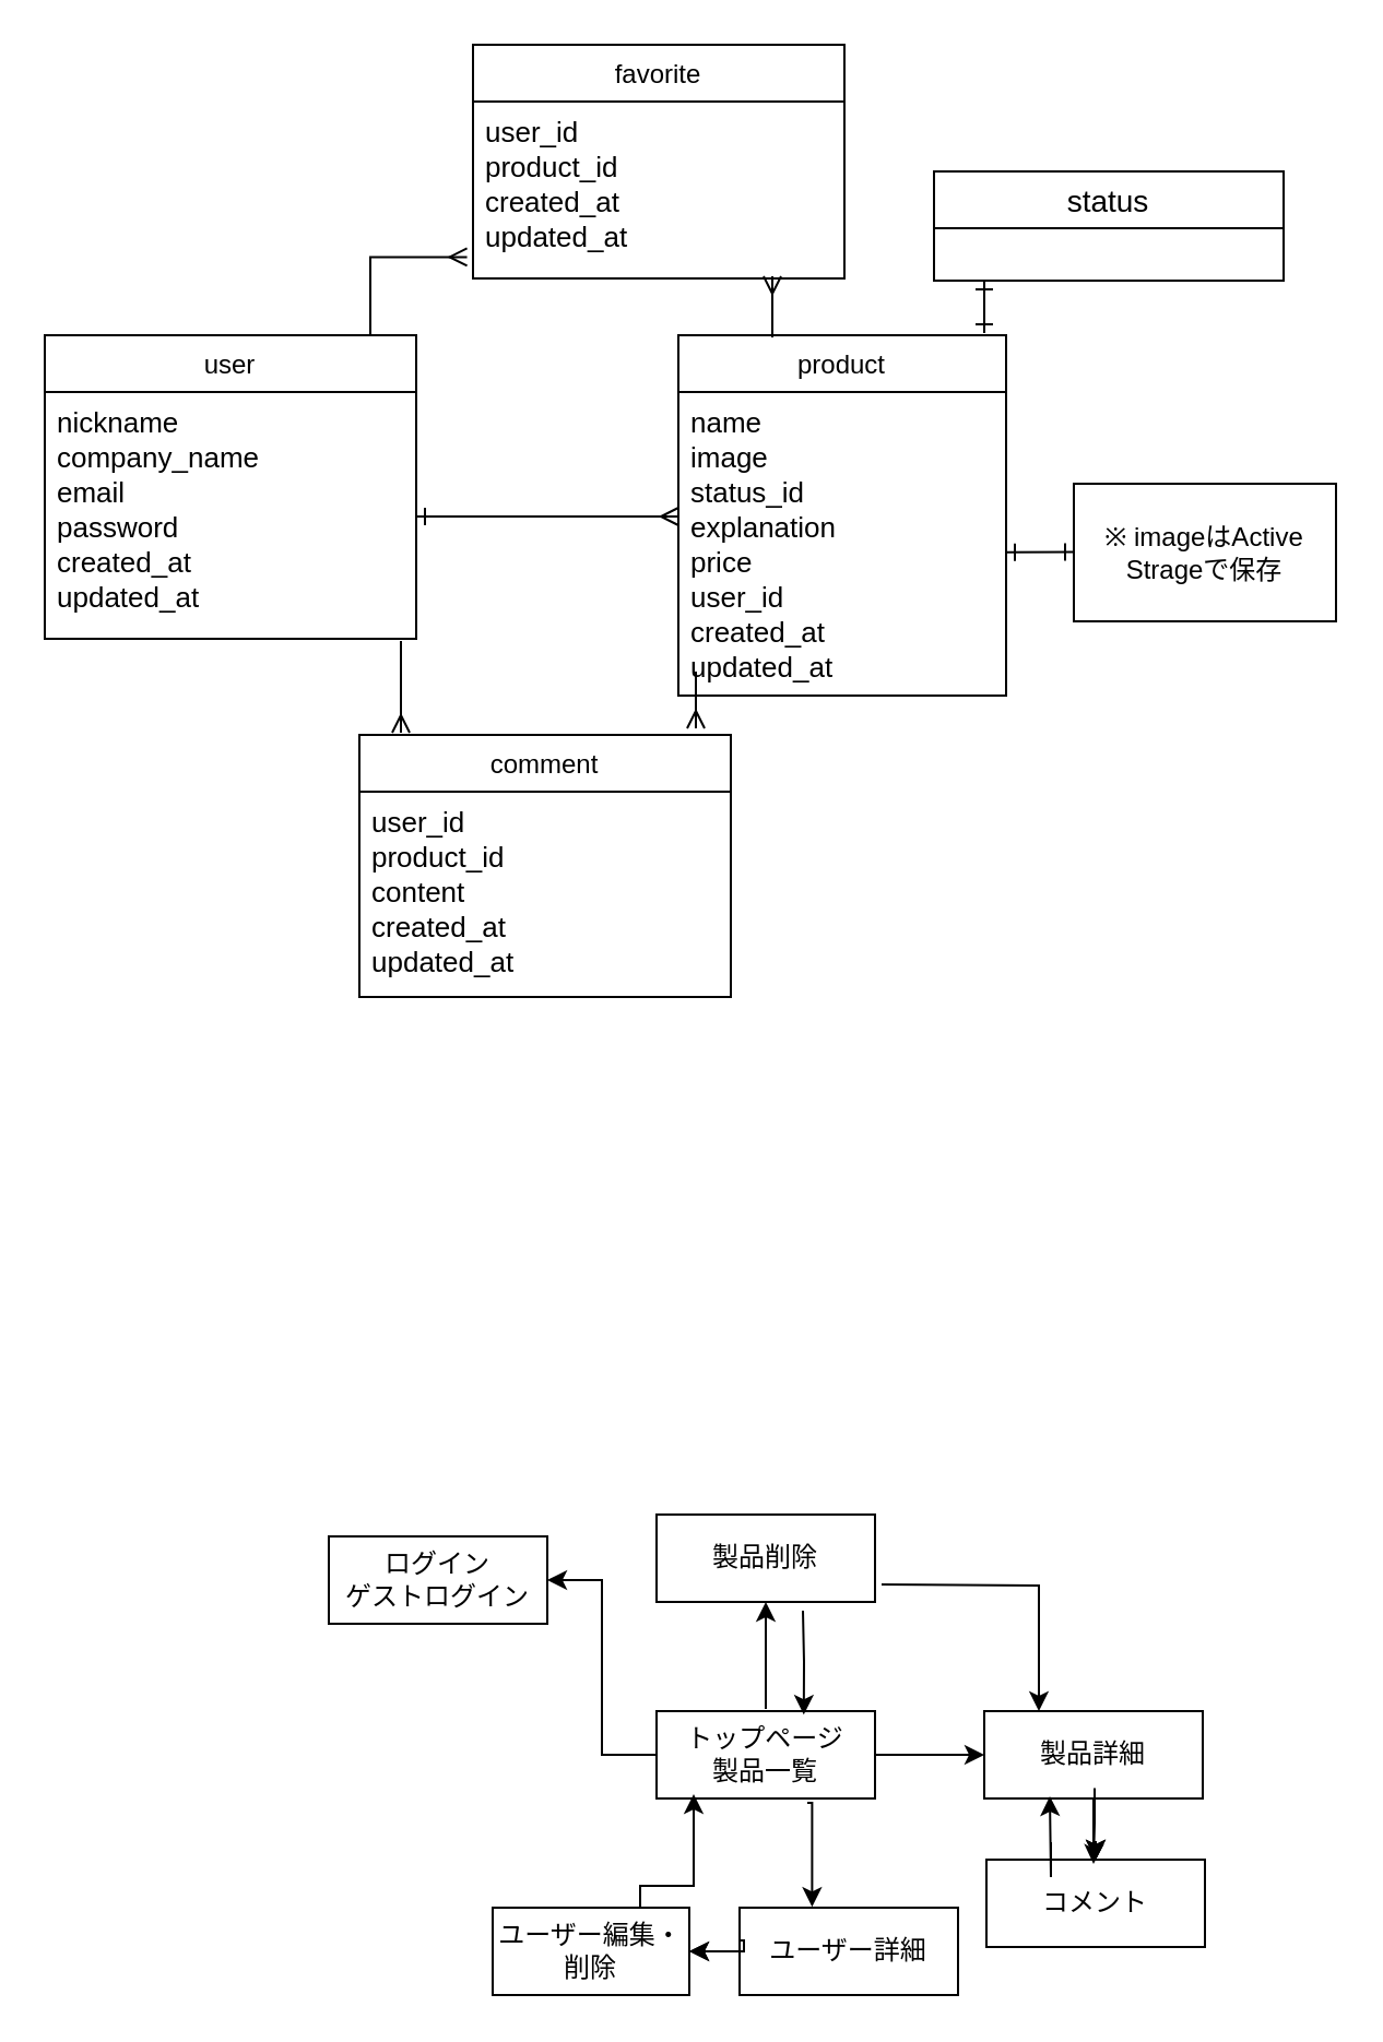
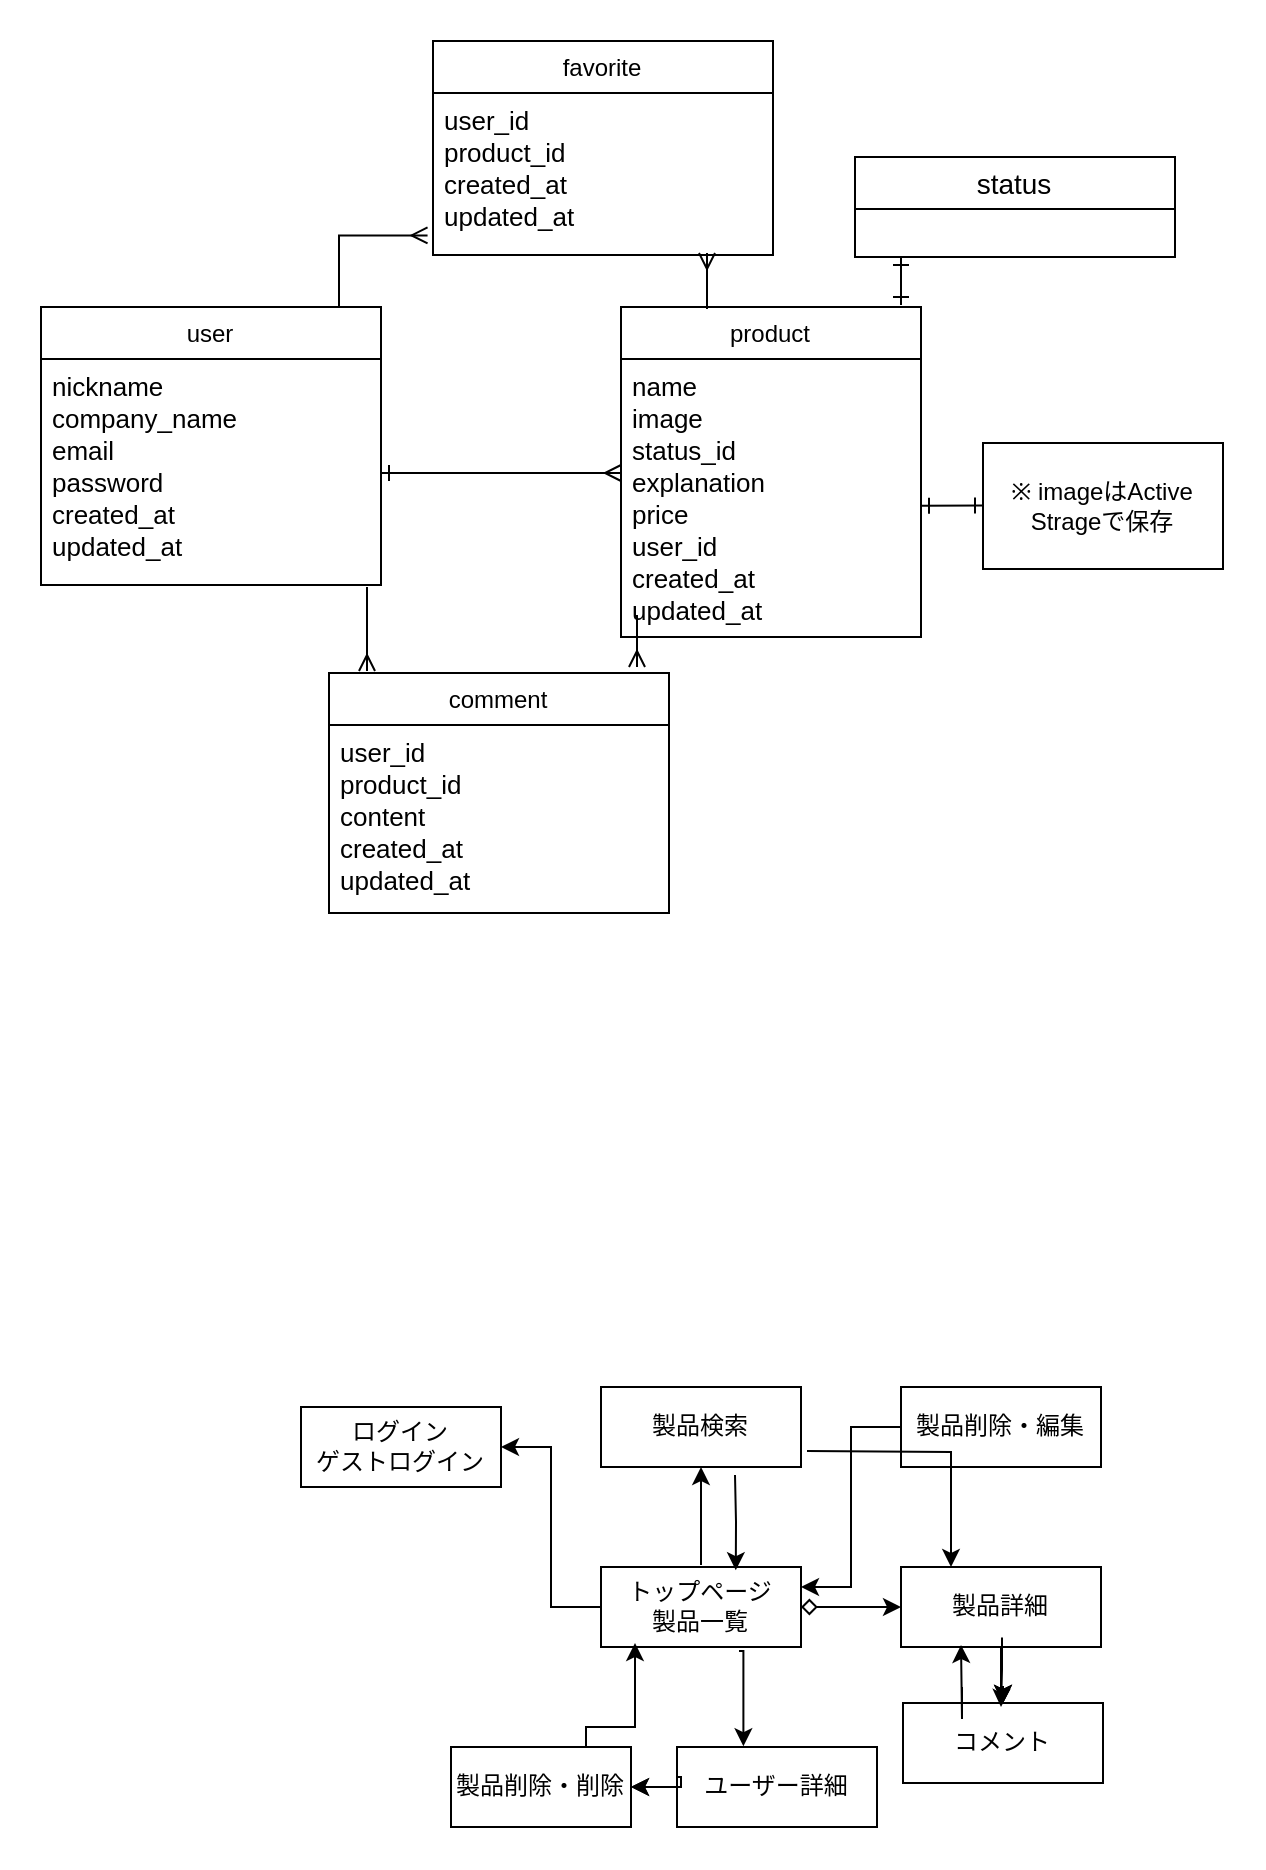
  <mxCell id="0" />
  <mxCell id="1" parent="0" />
  <mxCell id="2" style="edgeStyle=orthogonalEdgeStyle;rounded=0;orthogonalLoop=1;jettySize=auto;html=1;exitX=0;exitY=0.5;exitDx=0;exitDy=0;entryX=1;entryY=0.5;entryDx=0;entryDy=0;startArrow=none;startFill=0;endArrow=classic;endFill=1;" edge="1" parent="1" source="3" target="12"><mxGeometry relative="1" as="geometry" /></mxCell>
  <mxCell id="3" value="トップページ&lt;br&gt;製品一覧" style="whiteSpace=wrap;html=1;align=center;" vertex="1" parent="1"><mxGeometry x="300" y="783" width="100" height="40" as="geometry" /></mxCell>
  <mxCell id="4" style="edgeStyle=orthogonalEdgeStyle;rounded=0;orthogonalLoop=1;jettySize=auto;html=1;exitX=0.5;exitY=1;exitDx=0;exitDy=0;endArrow=none;endFill=0;strokeWidth=1;targetPerimeterSpacing=1;sourcePerimeterSpacing=1;startArrow=classic;startFill=1;" edge="1" parent="1" source="5" target="3"><mxGeometry relative="1" as="geometry" /></mxCell>
- <mxCell id="5" value="製品削除" style="whiteSpace=wrap;html=1;align=center;" vertex="1" parent="1"><mxGeometry x="300" y="693" width="100" height="40" as="geometry" /></mxCell>
- <mxCell id="7" style="edgeStyle=orthogonalEdgeStyle;rounded=0;orthogonalLoop=1;jettySize=auto;html=1;exitX=0;exitY=0.5;exitDx=0;exitDy=0;entryX=1;entryY=0.5;entryDx=0;entryDy=0;startArrow=classic;startFill=1;endArrow=none;endFill=0;" edge="1" parent="1" source="11" target="3"><mxGeometry relative="1" as="geometry" /></mxCell>
+ <mxCell id="5" value="製品検索" style="whiteSpace=wrap;html=1;align=center;" vertex="1" parent="1"><mxGeometry x="300" y="693" width="100" height="40" as="geometry" /></mxCell>
+ <mxCell id="6" value="製品削除・編集" style="whiteSpace=wrap;html=1;align=center;" vertex="1" parent="1"><mxGeometry x="450" y="693" width="100" height="40" as="geometry" /></mxCell>
+ <mxCell id="7" style="edgeStyle=orthogonalEdgeStyle;rounded=0;orthogonalLoop=1;jettySize=auto;html=1;exitX=0;exitY=0.5;exitDx=0;exitDy=0;entryX=1;entryY=0.5;entryDx=0;entryDy=0;startArrow=classic;startFill=1;endArrow=diamond;endFill=0;" edge="1" parent="1" source="11" target="3"><mxGeometry relative="1" as="geometry" /></mxCell>
  <mxCell id="8" value="" style="edgeStyle=orthogonalEdgeStyle;rounded=0;orthogonalLoop=1;jettySize=auto;html=1;" edge="1" parent="1" source="11" target="15"><mxGeometry relative="1" as="geometry" /></mxCell>
  <mxCell id="9" value="" style="edgeStyle=orthogonalEdgeStyle;rounded=0;orthogonalLoop=1;jettySize=auto;html=1;" edge="1" parent="1" source="11" target="15"><mxGeometry relative="1" as="geometry" /></mxCell>
  <mxCell id="10" value="" style="edgeStyle=orthogonalEdgeStyle;rounded=0;orthogonalLoop=1;jettySize=auto;html=1;" edge="1" parent="1" source="11" target="15"><mxGeometry relative="1" as="geometry" /></mxCell>
  <mxCell id="11" value="製品詳細" style="whiteSpace=wrap;html=1;align=center;" vertex="1" parent="1"><mxGeometry x="450" y="783" width="100" height="40" as="geometry" /></mxCell>
  <mxCell id="12" value="ログイン&lt;br&gt;ゲストログイン" style="whiteSpace=wrap;html=1;align=center;" vertex="1" parent="1"><mxGeometry x="150" y="703" width="100" height="40" as="geometry" /></mxCell>
+ <mxCell id="13" style="edgeStyle=orthogonalEdgeStyle;rounded=0;orthogonalLoop=1;jettySize=auto;html=1;exitX=0;exitY=0.5;exitDx=0;exitDy=0;startArrow=none;startFill=0;endArrow=classic;endFill=1;entryX=1;entryY=0.25;entryDx=0;entryDy=0;" edge="1" parent="1" source="6" target="3"><mxGeometry relative="1" as="geometry"><mxPoint x="440" y="773" as="sourcePoint" /><mxPoint x="440" y="723" as="targetPoint" /></mxGeometry></mxCell>
  <mxCell id="14" style="edgeStyle=orthogonalEdgeStyle;rounded=0;orthogonalLoop=1;jettySize=auto;html=1;startArrow=none;startFill=0;endArrow=classic;endFill=1;entryX=0.674;entryY=0.04;entryDx=0;entryDy=0;entryPerimeter=0;" edge="1" parent="1" target="3"><mxGeometry relative="1" as="geometry"><mxPoint x="367" y="737" as="sourcePoint" /><mxPoint x="410" y="803" as="targetPoint" /></mxGeometry></mxCell>
  <mxCell id="15" value="コメント" style="whiteSpace=wrap;html=1;align=center;" vertex="1" parent="1"><mxGeometry x="451" y="851" width="100" height="40" as="geometry" /></mxCell>
  <mxCell id="16" style="edgeStyle=orthogonalEdgeStyle;rounded=0;orthogonalLoop=1;jettySize=auto;html=1;startArrow=none;startFill=0;endArrow=classic;endFill=1;" edge="1" parent="1"><mxGeometry relative="1" as="geometry"><mxPoint x="500.5" y="818.2" as="sourcePoint" /><mxPoint x="500" y="853" as="targetPoint" /><Array as="points"><mxPoint x="500.5" y="834.2" /><mxPoint x="500.5" y="834.2" /></Array></mxGeometry></mxCell>
  <mxCell id="17" value="user" style="swimlane;fontStyle=0;childLayout=stackLayout;horizontal=1;startSize=26;fillColor=none;horizontalStack=0;resizeParent=1;resizeParentMax=0;resizeLast=0;collapsible=1;marginBottom=0;" vertex="1" parent="1"><mxGeometry x="20" y="153" width="170" height="139" as="geometry"><mxRectangle x="100" y="180" width="60" height="26" as="alternateBounds" /></mxGeometry></mxCell>
  <mxCell id="18" style="edgeStyle=orthogonalEdgeStyle;rounded=0;orthogonalLoop=1;jettySize=auto;html=1;endArrow=ERmany;endFill=0;strokeWidth=1;entryX=-0.016;entryY=0.879;entryDx=0;entryDy=0;entryPerimeter=0;" edge="1" parent="17" target="31"><mxGeometry relative="1" as="geometry"><mxPoint x="149" as="sourcePoint" /><mxPoint x="149" y="42" as="targetPoint" /><Array as="points"><mxPoint x="149" y="-36" /></Array></mxGeometry></mxCell>
  <mxCell id="19" value="nickname&#10;company_name&#10;email&#10;password&#10;created_at&#10;updated_at" style="text;strokeColor=none;fillColor=none;align=left;verticalAlign=top;spacingLeft=4;spacingRight=4;overflow=hidden;rotatable=0;points=[[0,0.5],[1,0.5]];portConstraint=eastwest;fontSize=13;" vertex="1" parent="17"><mxGeometry y="26" width="170" height="113" as="geometry" /></mxCell>
  <mxCell id="20" value="product" style="swimlane;fontStyle=0;childLayout=stackLayout;horizontal=1;startSize=26;fillColor=none;horizontalStack=0;resizeParent=1;resizeParentMax=0;resizeLast=0;collapsible=1;marginBottom=0;" vertex="1" parent="1"><mxGeometry x="310" y="153" width="150" height="165" as="geometry"><mxRectangle x="100" y="180" width="60" height="26" as="alternateBounds" /></mxGeometry></mxCell>
  <mxCell id="21" value="name&#10;image&#10;status_id&#10;explanation&#10;price&#10;user_id&#10;created_at&#10;updated_at" style="text;strokeColor=none;fillColor=none;align=left;verticalAlign=top;spacingLeft=4;spacingRight=4;overflow=hidden;rotatable=0;points=[[0,0.5],[1,0.5]];portConstraint=eastwest;fontSize=13;" vertex="1" parent="20"><mxGeometry y="26" width="150" height="139" as="geometry" /></mxCell>
  <mxCell id="22" style="edgeStyle=orthogonalEdgeStyle;rounded=0;orthogonalLoop=1;jettySize=auto;html=1;exitX=1;exitY=0.5;exitDx=0;exitDy=0;endArrow=ERmany;endFill=0;startArrow=ERone;startFill=0;" edge="1" parent="1" source="19"><mxGeometry relative="1" as="geometry"><mxPoint x="310" y="236" as="targetPoint" /><Array as="points"><mxPoint x="310" y="236" /></Array></mxGeometry></mxCell>
  <mxCell id="23" value="status" style="swimlane;fontStyle=0;childLayout=stackLayout;horizontal=1;startSize=26;horizontalStack=0;resizeParent=1;resizeParentMax=0;resizeLast=0;collapsible=1;marginBottom=0;align=center;fontSize=14;" vertex="1" parent="1"><mxGeometry x="427" y="78" width="160" height="50" as="geometry" /></mxCell>
  <mxCell id="24" value="※ imageはActive Strageで保存" style="rounded=0;whiteSpace=wrap;html=1;" vertex="1" parent="1"><mxGeometry x="491" y="221" width="120" height="63" as="geometry" /></mxCell>
  <mxCell id="25" style="edgeStyle=orthogonalEdgeStyle;rounded=0;orthogonalLoop=1;jettySize=auto;html=1;exitX=0.5;exitY=0;exitDx=0;exitDy=0;entryX=0;entryY=0.5;entryDx=0;entryDy=0;endArrow=ERone;endFill=0;startArrow=ERone;startFill=0;" edge="1" parent="1" target="24"><mxGeometry relative="1" as="geometry"><mxPoint x="460" y="252.32" as="sourcePoint" /><mxPoint x="662.05" y="180" as="targetPoint" /></mxGeometry></mxCell>
  <mxCell id="26" value="comment" style="swimlane;fontStyle=0;childLayout=stackLayout;horizontal=1;startSize=26;fillColor=none;horizontalStack=0;resizeParent=1;resizeParentMax=0;resizeLast=0;collapsible=1;marginBottom=0;" vertex="1" parent="1"><mxGeometry x="164" y="336" width="170" height="120" as="geometry"><mxRectangle x="100" y="180" width="60" height="26" as="alternateBounds" /></mxGeometry></mxCell>
  <mxCell id="27" value="user_id&#10;product_id&#10;content&#10;created_at&#10;updated_at&#10;" style="text;strokeColor=none;fillColor=none;align=left;verticalAlign=top;spacingLeft=4;spacingRight=4;overflow=hidden;rotatable=0;points=[[0,0.5],[1,0.5]];portConstraint=eastwest;fontSize=13;" vertex="1" parent="26"><mxGeometry y="26" width="170" height="94" as="geometry" /></mxCell>
  <mxCell id="28" style="edgeStyle=orthogonalEdgeStyle;rounded=0;orthogonalLoop=1;jettySize=auto;html=1;endArrow=ERmany;endFill=0;strokeWidth=1;" edge="1" parent="1"><mxGeometry relative="1" as="geometry"><mxPoint x="183" y="293" as="sourcePoint" /><mxPoint x="183" y="335" as="targetPoint" /><Array as="points"><mxPoint x="183" y="303" /><mxPoint x="183" y="303" /></Array></mxGeometry></mxCell>
  <mxCell id="29" style="edgeStyle=orthogonalEdgeStyle;rounded=0;orthogonalLoop=1;jettySize=auto;html=1;endArrow=ERmany;endFill=0;strokeWidth=1;" edge="1" parent="1"><mxGeometry relative="1" as="geometry"><mxPoint x="318" y="307" as="sourcePoint" /><mxPoint x="318" y="333" as="targetPoint" /><Array as="points"><mxPoint x="318" y="307" /><mxPoint x="318" y="307" /></Array></mxGeometry></mxCell>
  <mxCell id="30" value="favorite" style="swimlane;fontStyle=0;childLayout=stackLayout;horizontal=1;startSize=26;fillColor=none;horizontalStack=0;resizeParent=1;resizeParentMax=0;resizeLast=0;collapsible=1;marginBottom=0;" vertex="1" parent="1"><mxGeometry x="216" y="20" width="170" height="107" as="geometry"><mxRectangle x="100" y="180" width="60" height="26" as="alternateBounds" /></mxGeometry></mxCell>
  <mxCell id="31" value="user_id&#10;product_id&#10;created_at&#10;updated_at&#10;" style="text;strokeColor=none;fillColor=none;align=left;verticalAlign=top;spacingLeft=4;spacingRight=4;overflow=hidden;rotatable=0;points=[[0,0.5],[1,0.5]];portConstraint=eastwest;fontSize=13;" vertex="1" parent="30"><mxGeometry y="26" width="170" height="81" as="geometry" /></mxCell>
  <mxCell id="32" style="edgeStyle=orthogonalEdgeStyle;rounded=0;orthogonalLoop=1;jettySize=auto;html=1;endArrow=ERmany;endFill=0;strokeWidth=1;" edge="1" parent="30"><mxGeometry relative="1" as="geometry"><mxPoint x="137" y="134" as="sourcePoint" /><mxPoint x="137" y="106" as="targetPoint" /><Array as="points"><mxPoint x="137" y="105.8" /></Array></mxGeometry></mxCell>
  <mxCell id="33" style="edgeStyle=orthogonalEdgeStyle;rounded=0;orthogonalLoop=1;jettySize=auto;html=1;startArrow=none;startFill=0;endArrow=classic;endFill=1;" edge="1" parent="1"><mxGeometry relative="1" as="geometry"><mxPoint x="480.5" y="843" as="sourcePoint" /><mxPoint x="480" y="822" as="targetPoint" /><Array as="points"><mxPoint x="480.5" y="859" /><mxPoint x="480.5" y="859" /></Array></mxGeometry></mxCell>
  <mxCell id="34" value="" style="edgeStyle=orthogonalEdgeStyle;rounded=0;orthogonalLoop=1;jettySize=auto;html=1;" edge="1" parent="1" source="35" target="36"><mxGeometry relative="1" as="geometry"><Array as="points"><mxPoint x="329" y="893" /><mxPoint x="329" y="893" /></Array></mxGeometry></mxCell>
  <mxCell id="35" value="ユーザー詳細" style="whiteSpace=wrap;html=1;align=center;" vertex="1" parent="1"><mxGeometry x="338" y="873" width="100" height="40" as="geometry" /></mxCell>
- <mxCell id="36" value="ユーザー編集・削除" style="whiteSpace=wrap;html=1;align=center;" vertex="1" parent="1"><mxGeometry x="225" y="873" width="90" height="40" as="geometry" /></mxCell>
+ <mxCell id="36" value="製品削除・削除" style="whiteSpace=wrap;html=1;align=center;" vertex="1" parent="1"><mxGeometry x="225" y="873" width="90" height="40" as="geometry" /></mxCell>
  <mxCell id="37" value="" style="edgeStyle=orthogonalEdgeStyle;rounded=0;orthogonalLoop=1;jettySize=auto;html=1;entryX=0.332;entryY=-0.01;entryDx=0;entryDy=0;entryPerimeter=0;" edge="1" parent="1" target="35"><mxGeometry relative="1" as="geometry"><mxPoint x="369" y="825" as="sourcePoint" /><mxPoint x="370" y="853" as="targetPoint" /><Array as="points"><mxPoint x="371" y="825" /></Array></mxGeometry></mxCell>
  <mxCell id="38" value="" style="edgeStyle=orthogonalEdgeStyle;rounded=0;orthogonalLoop=1;jettySize=auto;html=1;entryX=1;entryY=0.5;entryDx=0;entryDy=0;" edge="1" parent="1" target="36"><mxGeometry relative="1" as="geometry"><mxPoint x="338" y="888" as="sourcePoint" /><mxPoint x="340.2" y="935.6" as="targetPoint" /><Array as="points"><mxPoint x="340" y="888" /><mxPoint x="340" y="893" /></Array></mxGeometry></mxCell>
  <mxCell id="39" value="" style="edgeStyle=orthogonalEdgeStyle;rounded=0;orthogonalLoop=1;jettySize=auto;html=1;exitX=0.75;exitY=0;exitDx=0;exitDy=0;" edge="1" parent="1" source="36"><mxGeometry relative="1" as="geometry"><mxPoint x="297.8" y="863" as="sourcePoint" /><mxPoint x="317" y="821" as="targetPoint" /><Array as="points"><mxPoint x="293" y="863" /><mxPoint x="317" y="863" /></Array></mxGeometry></mxCell>
  <mxCell id="40" style="edgeStyle=orthogonalEdgeStyle;rounded=0;orthogonalLoop=1;jettySize=auto;html=1;endArrow=ERone;endFill=0;startArrow=ERone;startFill=0;" edge="1" parent="1"><mxGeometry relative="1" as="geometry"><mxPoint x="450" y="152" as="sourcePoint" /><mxPoint x="450" y="128" as="targetPoint" /><Array as="points"><mxPoint x="450" y="142" /><mxPoint x="450" y="142" /></Array></mxGeometry></mxCell>
  <mxCell id="41" style="edgeStyle=orthogonalEdgeStyle;rounded=0;orthogonalLoop=1;jettySize=auto;html=1;startArrow=none;startFill=0;endArrow=classic;endFill=1;entryX=0.25;entryY=0;entryDx=0;entryDy=0;" edge="1" parent="1" target="11"><mxGeometry relative="1" as="geometry"><mxPoint x="403" y="725" as="sourcePoint" /><mxPoint x="623" y="795" as="targetPoint" /></mxGeometry></mxCell>
